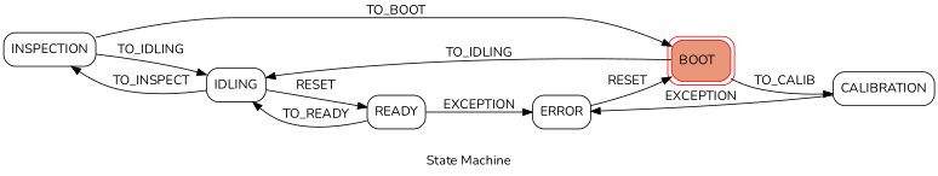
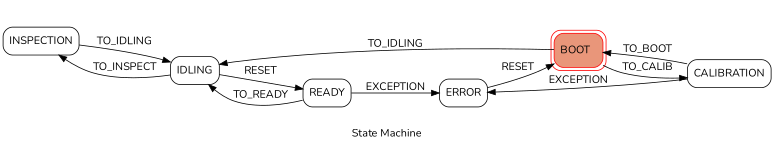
  strict digraph {
    color=black
    fillcolor=white
    fontname=Nunito
    label="State Machine"
    rankdir=LR
    style=solid
    node [color=black fillcolor=white fontname=Nunito peripheries=1 shape=rectangle style="rounded, filled"]
    edge [color=black fontname=Nunito]
    n1 [label="INSPECTION\l"]
    n2 [label="IDLING\l"]
    n3 [label="ERROR\l"]
    n4 [color=red fillcolor=darksalmon label="BOOT\l" peripheries=2]
    n5 [label="READY\l"]
    n6 [label="CALIBRATION\l"]
    n1 -> n2 [label=TO_IDLING]
    n2 -> n1 [label=TO_INSPECT]
    n2 -> n5 [label=RESET]
    n3 -> n4 [label=RESET]
    n4 -> n2 [label=TO_IDLING]
    n4 -> n6 [label=TO_CALIB]
    n5 -> n2 [label=TO_READY]
    n5 -> n3 [label=EXCEPTION]
    n6 -> n3 [label=EXCEPTION]
-   n1 -> n4 [label=TO_BOOT]
+   n6 -> n4 [label=TO_BOOT]
  }
